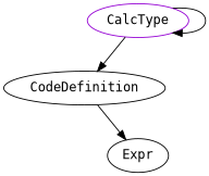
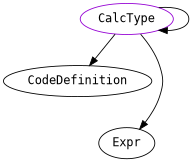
  digraph {
    fontname="DejaVu Sans Mono"
    node [fontname="DejaVu Sans Mono"]
    edge [fontname="DejaVu Sans Mono"]
    n1 [color=darkviolet label=CalcType shape=oval]
    CodeDefinition
    Expr
    n1 -> n1
    n1 -> CodeDefinition
-   CodeDefinition -> Expr
+   n1 -> Expr
  }
